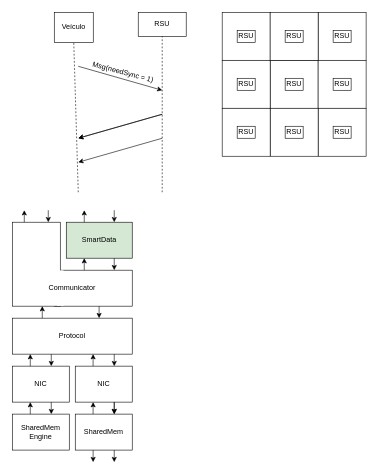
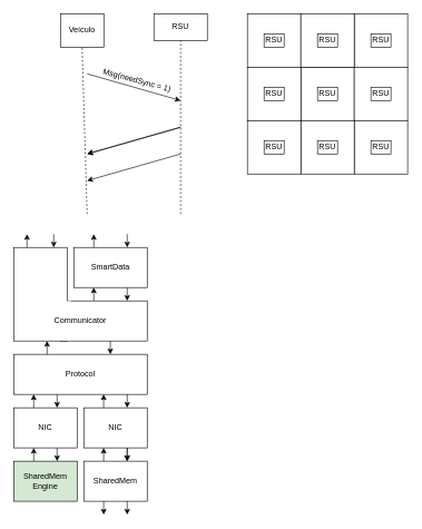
  <mxCell id="0" />
  <mxCell id="1" parent="0" />
  <mxCell id="2" value="" style="endArrow=classic;html=1;rounded=0;movable=1;resizable=1;rotatable=1;deletable=1;editable=1;locked=0;connectable=1;" edge="1" parent="1"><mxGeometry width="50" height="50" relative="1" as="geometry"><mxPoint x="130" y="110" as="sourcePoint" /><mxPoint x="270" y="150" as="targetPoint" /></mxGeometry></mxCell>
  <mxCell id="3" value="Veículo" style="rounded=0;whiteSpace=wrap;html=1;" vertex="1" parent="1"><mxGeometry x="90" y="20" width="65" height="50" as="geometry" /></mxCell>
  <mxCell id="4" value="RSU" style="rounded=0;whiteSpace=wrap;html=1;" vertex="1" parent="1"><mxGeometry x="230" y="20" width="80" height="40" as="geometry" /></mxCell>
  <mxCell id="5" value="" style="endArrow=none;dashed=1;html=1;rounded=0;entryX=0.5;entryY=1;entryDx=0;entryDy=0;" edge="1" parent="1" target="3"><mxGeometry width="50" height="50" relative="1" as="geometry"><mxPoint x="130" y="320" as="sourcePoint" /><mxPoint x="130" y="140" as="targetPoint" /></mxGeometry></mxCell>
  <mxCell id="6" value="" style="endArrow=none;dashed=1;html=1;rounded=0;entryX=0.5;entryY=1;entryDx=0;entryDy=0;" edge="1" parent="1" target="4"><mxGeometry width="50" height="50" relative="1" as="geometry"><mxPoint x="270" y="320" as="sourcePoint" /><mxPoint x="310" y="150" as="targetPoint" /></mxGeometry></mxCell>
  <mxCell id="7" value="" style="endArrow=classic;html=1;rounded=0;" edge="1" parent="1"><mxGeometry width="50" height="50" relative="1" as="geometry"><mxPoint x="270" y="190" as="sourcePoint" /><mxPoint x="130" y="230" as="targetPoint" /></mxGeometry></mxCell>
  <mxCell id="8" value="" style="endArrow=classic;html=1;rounded=0;" edge="1" parent="1"><mxGeometry width="50" height="50" relative="1" as="geometry"><mxPoint x="270" y="190" as="sourcePoint" /><mxPoint x="130" y="230" as="targetPoint" /></mxGeometry></mxCell>
  <mxCell id="9" value="" style="endArrow=classic;html=1;rounded=0;" edge="1" parent="1"><mxGeometry width="50" height="50" relative="1" as="geometry"><mxPoint x="270" y="230" as="sourcePoint" /><mxPoint x="130" y="270" as="targetPoint" /></mxGeometry></mxCell>
  <mxCell id="10" value="Msg(needSync = 1)" style="text;html=1;align=center;verticalAlign=middle;whiteSpace=wrap;rounded=0;rotation=15;" vertex="1" parent="1"><mxGeometry x="150" y="110" width="110" height="20" as="geometry" /></mxCell>
  <mxCell id="11" value="" style="whiteSpace=wrap;html=1;aspect=fixed;" vertex="1" parent="1"><mxGeometry x="370" y="20" width="80" height="80" as="geometry" /></mxCell>
  <mxCell id="12" value="" style="whiteSpace=wrap;html=1;aspect=fixed;" vertex="1" parent="1"><mxGeometry x="450" y="100" width="80" height="80" as="geometry" /></mxCell>
  <mxCell id="13" value="" style="whiteSpace=wrap;html=1;aspect=fixed;" vertex="1" parent="1"><mxGeometry x="370" y="100" width="80" height="80" as="geometry" /></mxCell>
  <mxCell id="14" value="" style="whiteSpace=wrap;html=1;aspect=fixed;" vertex="1" parent="1"><mxGeometry x="530" y="20" width="80" height="80" as="geometry" /></mxCell>
  <mxCell id="15" value="" style="whiteSpace=wrap;html=1;aspect=fixed;" vertex="1" parent="1"><mxGeometry x="450" y="20" width="80" height="80" as="geometry" /></mxCell>
  <mxCell id="16" value="" style="whiteSpace=wrap;html=1;aspect=fixed;" vertex="1" parent="1"><mxGeometry x="530" y="100" width="80" height="80" as="geometry" /></mxCell>
  <mxCell id="17" value="" style="whiteSpace=wrap;html=1;aspect=fixed;" vertex="1" parent="1"><mxGeometry x="530" y="180" width="80" height="80" as="geometry" /></mxCell>
  <mxCell id="18" value="" style="whiteSpace=wrap;html=1;aspect=fixed;" vertex="1" parent="1"><mxGeometry x="450" y="180" width="80" height="80" as="geometry" /></mxCell>
  <mxCell id="19" value="" style="whiteSpace=wrap;html=1;aspect=fixed;" vertex="1" parent="1"><mxGeometry x="370" y="180" width="80" height="80" as="geometry" /></mxCell>
  <mxCell id="20" value="RSU" style="rounded=0;whiteSpace=wrap;html=1;" vertex="1" parent="1"><mxGeometry x="395" y="50" width="30" height="20" as="geometry" /></mxCell>
  <mxCell id="21" value="RSU" style="rounded=0;whiteSpace=wrap;html=1;" vertex="1" parent="1"><mxGeometry x="475" y="50" width="30" height="20" as="geometry" /></mxCell>
  <mxCell id="22" value="RSU" style="rounded=0;whiteSpace=wrap;html=1;" vertex="1" parent="1"><mxGeometry x="555" y="50" width="30" height="20" as="geometry" /></mxCell>
  <mxCell id="23" value="RSU" style="rounded=0;whiteSpace=wrap;html=1;" vertex="1" parent="1"><mxGeometry x="555" y="130" width="30" height="20" as="geometry" /></mxCell>
  <mxCell id="24" value="RSU" style="rounded=0;whiteSpace=wrap;html=1;" vertex="1" parent="1"><mxGeometry x="475" y="130" width="30" height="20" as="geometry" /></mxCell>
  <mxCell id="25" value="RSU" style="rounded=0;whiteSpace=wrap;html=1;" vertex="1" parent="1"><mxGeometry x="395" y="130" width="30" height="20" as="geometry" /></mxCell>
  <mxCell id="26" value="RSU" style="rounded=0;whiteSpace=wrap;html=1;" vertex="1" parent="1"><mxGeometry x="395" y="210" width="30" height="20" as="geometry" /></mxCell>
  <mxCell id="27" value="RSU" style="rounded=0;whiteSpace=wrap;html=1;" vertex="1" parent="1"><mxGeometry x="475" y="210" width="30" height="20" as="geometry" /></mxCell>
  <mxCell id="28" value="RSU" style="rounded=0;whiteSpace=wrap;html=1;" vertex="1" parent="1"><mxGeometry x="555" y="210" width="30" height="20" as="geometry" /></mxCell>
  <mxCell id="29" value="" style="rounded=0;whiteSpace=wrap;html=1;" vertex="1" parent="1"><mxGeometry x="90" y="450" width="130" height="60" as="geometry" /></mxCell>
- <mxCell id="30" value="SmartData" style="rounded=0;whiteSpace=wrap;html=1;fillColor=#d5e8d4;" vertex="1" parent="1"><mxGeometry x="110" y="370" width="110" height="60" as="geometry" /></mxCell>
+ <mxCell id="30" value="SmartData" style="rounded=0;whiteSpace=wrap;html=1;" vertex="1" parent="1"><mxGeometry x="110" y="370" width="110" height="60" as="geometry" /></mxCell>
  <mxCell id="31" value="" style="rounded=0;whiteSpace=wrap;html=1;" vertex="1" parent="1"><mxGeometry x="20" y="370" width="80" height="140" as="geometry" /></mxCell>
  <mxCell id="32" value="" style="rounded=0;whiteSpace=wrap;html=1;fillColor=default;strokeColor=#FFFFFF;" vertex="1" parent="1"><mxGeometry x="95" y="451" width="10" height="58" as="geometry" /></mxCell>
  <mxCell id="33" value="Communicator" style="text;html=1;align=center;verticalAlign=middle;whiteSpace=wrap;rounded=0;" vertex="1" parent="1"><mxGeometry x="90" y="465" width="60" height="30" as="geometry" /></mxCell>
  <mxCell id="34" value="Protocol" style="rounded=0;whiteSpace=wrap;html=1;" vertex="1" parent="1"><mxGeometry x="20" y="530" width="200" height="60" as="geometry" /></mxCell>
  <mxCell id="35" value="NIC" style="rounded=0;whiteSpace=wrap;html=1;" vertex="1" parent="1"><mxGeometry x="20" y="610" width="95" height="60" as="geometry" /></mxCell>
  <mxCell id="36" value="NIC" style="rounded=0;whiteSpace=wrap;html=1;" vertex="1" parent="1"><mxGeometry x="125" y="610" width="95" height="60" as="geometry" /></mxCell>
  <mxCell id="37" value="" style="endArrow=classic;html=1;rounded=0;" edge="1" parent="1"><mxGeometry width="50" height="50" relative="1" as="geometry"><mxPoint x="40" y="370" as="sourcePoint" /><mxPoint x="40" y="350" as="targetPoint" /><Array as="points"><mxPoint x="40" y="350" /></Array></mxGeometry></mxCell>
  <mxCell id="38" value="" style="endArrow=classic;html=1;rounded=0;" edge="1" parent="1"><mxGeometry width="50" height="50" relative="1" as="geometry"><mxPoint x="140" y="370" as="sourcePoint" /><mxPoint x="140" y="350" as="targetPoint" /><Array as="points"><mxPoint x="140" y="350" /></Array></mxGeometry></mxCell>
  <mxCell id="39" value="" style="endArrow=classic;html=1;rounded=0;" edge="1" parent="1"><mxGeometry width="50" height="50" relative="1" as="geometry"><mxPoint x="190" y="430" as="sourcePoint" /><mxPoint x="190" y="450" as="targetPoint" /><Array as="points"><mxPoint x="190" y="450" /></Array></mxGeometry></mxCell>
  <mxCell id="40" value="" style="endArrow=classic;html=1;rounded=0;" edge="1" parent="1"><mxGeometry width="50" height="50" relative="1" as="geometry"><mxPoint x="190" y="350" as="sourcePoint" /><mxPoint x="190" y="370" as="targetPoint" /><Array as="points"><mxPoint x="190" y="370" /></Array></mxGeometry></mxCell>
  <mxCell id="41" value="" style="endArrow=classic;html=1;rounded=0;" edge="1" parent="1"><mxGeometry width="50" height="50" relative="1" as="geometry"><mxPoint x="80" y="350" as="sourcePoint" /><mxPoint x="80" y="370" as="targetPoint" /><Array as="points"><mxPoint x="80" y="370" /></Array></mxGeometry></mxCell>
  <mxCell id="42" value="" style="endArrow=classic;html=1;rounded=0;" edge="1" parent="1"><mxGeometry width="50" height="50" relative="1" as="geometry"><mxPoint x="140" y="450" as="sourcePoint" /><mxPoint x="140" y="430" as="targetPoint" /><Array as="points"><mxPoint x="140" y="430" /></Array></mxGeometry></mxCell>
  <mxCell id="43" value="" style="endArrow=classic;html=1;rounded=0;" edge="1" parent="1"><mxGeometry width="50" height="50" relative="1" as="geometry"><mxPoint x="70" y="530" as="sourcePoint" /><mxPoint x="70" y="510" as="targetPoint" /><Array as="points"><mxPoint x="70" y="510" /></Array></mxGeometry></mxCell>
  <mxCell id="44" value="" style="endArrow=classic;html=1;rounded=0;" edge="1" parent="1"><mxGeometry width="50" height="50" relative="1" as="geometry"><mxPoint x="164.76" y="510" as="sourcePoint" /><mxPoint x="164.76" y="530" as="targetPoint" /><Array as="points"><mxPoint x="164.76" y="530" /></Array></mxGeometry></mxCell>
  <mxCell id="45" value="" style="endArrow=classic;html=1;rounded=0;" edge="1" parent="1"><mxGeometry width="50" height="50" relative="1" as="geometry"><mxPoint x="190" y="590" as="sourcePoint" /><mxPoint x="190" y="610" as="targetPoint" /><Array as="points"><mxPoint x="190" y="610" /></Array></mxGeometry></mxCell>
  <mxCell id="46" value="" style="endArrow=classic;html=1;rounded=0;" edge="1" parent="1"><mxGeometry width="50" height="50" relative="1" as="geometry"><mxPoint x="190" y="670" as="sourcePoint" /><mxPoint x="190" y="690" as="targetPoint" /><Array as="points"><mxPoint x="190" y="690" /></Array></mxGeometry></mxCell>
  <mxCell id="47" value="" style="endArrow=classic;html=1;rounded=0;" edge="1" parent="1"><mxGeometry width="50" height="50" relative="1" as="geometry"><mxPoint x="154.76" y="610" as="sourcePoint" /><mxPoint x="154.76" y="590" as="targetPoint" /><Array as="points"><mxPoint x="154.76" y="590" /></Array></mxGeometry></mxCell>
  <mxCell id="48" value="" style="endArrow=classic;html=1;rounded=0;" edge="1" parent="1"><mxGeometry width="50" height="50" relative="1" as="geometry"><mxPoint x="50" y="610" as="sourcePoint" /><mxPoint x="50" y="590" as="targetPoint" /><Array as="points"><mxPoint x="50" y="590" /></Array></mxGeometry></mxCell>
  <mxCell id="49" value="" style="endArrow=classic;html=1;rounded=0;" edge="1" parent="1"><mxGeometry width="50" height="50" relative="1" as="geometry"><mxPoint x="85" y="590" as="sourcePoint" /><mxPoint x="85" y="610" as="targetPoint" /><Array as="points"><mxPoint x="85" y="610" /></Array></mxGeometry></mxCell>
- <mxCell id="50" value="SharedMem&lt;br&gt;Engine" style="rounded=0;whiteSpace=wrap;html=1;" vertex="1" parent="1"><mxGeometry x="20" y="690" width="95" height="60" as="geometry" /></mxCell>
+ <mxCell id="50" value="SharedMem&lt;br&gt;Engine" style="rounded=0;whiteSpace=wrap;html=1;fillColor=#d5e8d4;" vertex="1" parent="1"><mxGeometry x="20" y="690" width="95" height="60" as="geometry" /></mxCell>
  <mxCell id="51" value="SharedMem" style="rounded=0;whiteSpace=wrap;html=1;" vertex="1" parent="1"><mxGeometry x="125" y="690" width="95" height="60" as="geometry" /></mxCell>
  <mxCell id="52" value="" style="endArrow=classic;html=1;rounded=0;" edge="1" parent="1"><mxGeometry width="50" height="50" relative="1" as="geometry"><mxPoint x="190" y="670" as="sourcePoint" /><mxPoint x="190" y="690" as="targetPoint" /><Array as="points"><mxPoint x="190" y="690" /></Array></mxGeometry></mxCell>
  <mxCell id="53" value="" style="endArrow=classic;html=1;rounded=0;" edge="1" parent="1"><mxGeometry width="50" height="50" relative="1" as="geometry"><mxPoint x="190" y="750" as="sourcePoint" /><mxPoint x="190" y="770" as="targetPoint" /><Array as="points"><mxPoint x="190" y="770" /></Array></mxGeometry></mxCell>
  <mxCell id="54" value="" style="endArrow=classic;html=1;rounded=0;" edge="1" parent="1"><mxGeometry width="50" height="50" relative="1" as="geometry"><mxPoint x="154.76" y="690" as="sourcePoint" /><mxPoint x="154.76" y="670" as="targetPoint" /><Array as="points"><mxPoint x="154.76" y="670" /></Array></mxGeometry></mxCell>
  <mxCell id="55" value="" style="endArrow=classic;html=1;rounded=0;" edge="1" parent="1"><mxGeometry width="50" height="50" relative="1" as="geometry"><mxPoint x="50" y="690" as="sourcePoint" /><mxPoint x="50" y="670" as="targetPoint" /><Array as="points"><mxPoint x="50" y="670" /></Array></mxGeometry></mxCell>
  <mxCell id="56" value="" style="endArrow=classic;html=1;rounded=0;" edge="1" parent="1"><mxGeometry width="50" height="50" relative="1" as="geometry"><mxPoint x="85" y="670" as="sourcePoint" /><mxPoint x="85" y="690" as="targetPoint" /><Array as="points"><mxPoint x="85" y="690" /></Array></mxGeometry></mxCell>
  <mxCell id="57" value="" style="endArrow=classic;html=1;rounded=0;" edge="1" parent="1"><mxGeometry width="50" height="50" relative="1" as="geometry"><mxPoint x="154.8" y="750" as="sourcePoint" /><mxPoint x="154.8" y="770" as="targetPoint" /><Array as="points"><mxPoint x="154.8" y="770" /></Array></mxGeometry></mxCell>
